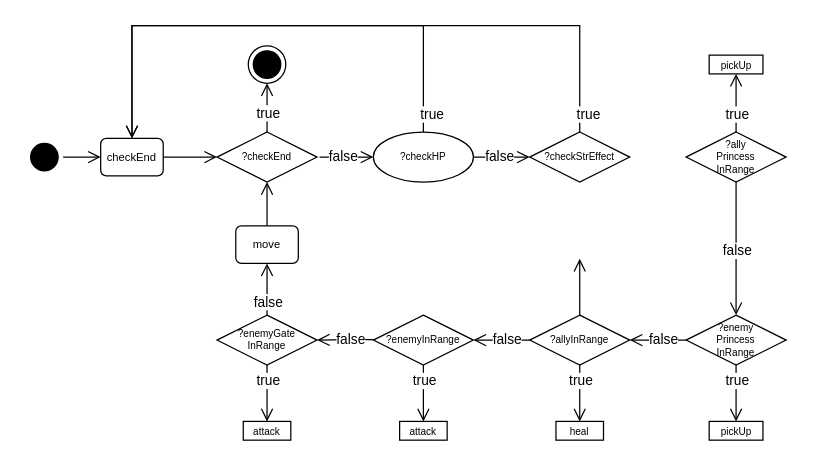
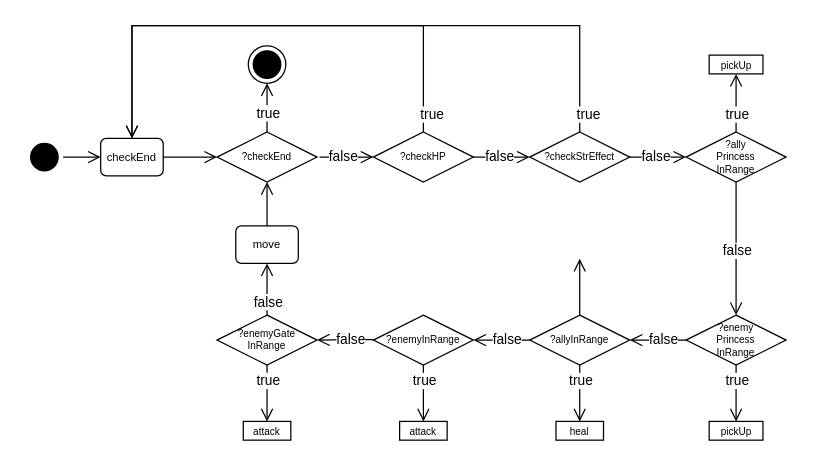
  <mxCell id="0" />
  <mxCell id="1" parent="0" />
  <mxCell id="2" value="" style="edgeStyle=elbowEdgeStyle;elbow=vertical;align=left;verticalAlign=bottom;endArrow=open;endSize=8;exitX=0.5;exitY=0;endFill=1;rounded=0;exitDx=0;exitDy=0;entryX=0.5;entryY=1;entryDx=0;entryDy=0;" parent="1" source="7" target="6" edge="1"><mxGeometry x="-1" relative="1" as="geometry"><mxPoint x="215" y="50" as="targetPoint" /><Array as="points" /><mxPoint x="360" y="180" as="sourcePoint" /></mxGeometry></mxCell>
  <mxCell id="3" value="true" style="edgeLabel;html=1;align=center;verticalAlign=middle;resizable=0;points=[];" parent="2" vertex="1" connectable="0"><mxGeometry x="0.267" relative="1" as="geometry"><mxPoint y="9" as="offset" /></mxGeometry></mxCell>
  <mxCell id="4" style="edgeStyle=orthogonalEdgeStyle;rounded=0;orthogonalLoop=1;jettySize=auto;html=1;exitX=1;exitY=0.5;exitDx=0;exitDy=0;strokeColor=none;" parent="1" source="5" target="8" edge="1"><mxGeometry relative="1" as="geometry" /></mxCell>
  <mxCell id="5" value="" style="ellipse;shape=startState;fillColor=#000000;strokeColor=#000000;" parent="1" vertex="1"><mxGeometry x="20" y="110" width="30" height="30" as="geometry" /></mxCell>
  <mxCell id="6" value="" style="ellipse;shape=endState;fillColor=#000000;strokeColor=#000000;" parent="1" vertex="1"><mxGeometry x="198" y="36" width="30" height="30" as="geometry" /></mxCell>
  <mxCell id="7" value="?checkEnd" style="rhombus;fontSize=8;" parent="1" vertex="1"><mxGeometry x="173" y="105" width="80" height="40" as="geometry" /></mxCell>
  <mxCell id="8" value="checkEnd" style="fontSize=9;verticalAlign=middle;horizontal=1;rounded=1;" parent="1" vertex="1"><mxGeometry x="80" y="110" width="50" height="30" as="geometry" /></mxCell>
  <mxCell id="9" value="" style="edgeStyle=elbowEdgeStyle;elbow=horizontal;align=left;verticalAlign=bottom;endArrow=open;endSize=8;exitX=1;exitY=0.5;endFill=1;rounded=0;exitDx=0;exitDy=0;entryX=0;entryY=0.5;entryDx=0;entryDy=0;" parent="1" source="5" target="8" edge="1"><mxGeometry x="-1" relative="1" as="geometry"><mxPoint x="-20" y="-50" as="targetPoint" /><Array as="points" /><mxPoint x="75" y="50" as="sourcePoint" /></mxGeometry></mxCell>
  <mxCell id="10" value="" style="edgeStyle=elbowEdgeStyle;elbow=horizontal;align=left;verticalAlign=bottom;endArrow=open;endSize=8;exitX=1;exitY=0.5;endFill=1;rounded=0;exitDx=0;exitDy=0;entryX=0;entryY=0.5;entryDx=0;entryDy=0;" parent="1" source="8" target="7" edge="1"><mxGeometry x="-1" relative="1" as="geometry"><mxPoint x="180" y="124.62" as="targetPoint" /><Array as="points" /><mxPoint x="140" y="124.62" as="sourcePoint" /></mxGeometry></mxCell>
  <mxCell id="11" value="" style="edgeStyle=elbowEdgeStyle;elbow=horizontal;align=left;verticalAlign=bottom;endArrow=open;endSize=8;exitX=0.5;exitY=0;endFill=1;rounded=0;exitDx=0;exitDy=0;entryX=0;entryY=0.5;entryDx=0;entryDy=0;" parent="1" target="13" edge="1"><mxGeometry x="-1" relative="1" as="geometry"><mxPoint x="255" y="70" as="targetPoint" /><Array as="points" /><mxPoint x="255" y="125" as="sourcePoint" /></mxGeometry></mxCell>
  <mxCell id="12" value="false" style="edgeLabel;html=1;align=center;verticalAlign=middle;resizable=0;points=[];" parent="11" vertex="1" connectable="0"><mxGeometry x="0.267" relative="1" as="geometry"><mxPoint x="-9" y="-1" as="offset" /></mxGeometry></mxCell>
- <mxCell id="13" value="?checkHP" style="ellipse;fontSize=8;" parent="1" vertex="1"><mxGeometry x="298" y="105" width="80" height="40" as="geometry" /></mxCell>
+ <mxCell id="13" value="?checkHP" style="rhombus;fontSize=8;" parent="1" vertex="1"><mxGeometry x="298" y="105" width="80" height="40" as="geometry" /></mxCell>
  <mxCell id="14" value="" style="edgeStyle=elbowEdgeStyle;elbow=vertical;align=left;verticalAlign=bottom;endArrow=open;endSize=8;exitX=0.5;exitY=0;endFill=1;rounded=0;exitDx=0;exitDy=0;entryX=0.5;entryY=0;entryDx=0;entryDy=0;" parent="1" source="13" target="8" edge="1"><mxGeometry x="-1" relative="1" as="geometry"><mxPoint x="338" y="66" as="targetPoint" /><Array as="points"><mxPoint x="220" y="20" /></Array><mxPoint x="338" y="105" as="sourcePoint" /></mxGeometry></mxCell>
  <mxCell id="15" value="true" style="edgeLabel;html=1;align=center;verticalAlign=middle;resizable=0;points=[];" parent="14" vertex="1" connectable="0"><mxGeometry x="0.267" relative="1" as="geometry"><mxPoint x="179" y="70" as="offset" /></mxGeometry></mxCell>
  <mxCell id="16" value="" style="edgeStyle=elbowEdgeStyle;elbow=horizontal;align=left;verticalAlign=bottom;endArrow=open;endSize=8;exitX=1;exitY=0.5;endFill=1;rounded=0;exitDx=0;exitDy=0;entryX=0;entryY=0.5;entryDx=0;entryDy=0;" parent="1" source="13" target="18" edge="1"><mxGeometry x="-1" relative="1" as="geometry"><mxPoint x="380" y="70" as="targetPoint" /><Array as="points" /><mxPoint x="380" y="125" as="sourcePoint" /></mxGeometry></mxCell>
  <mxCell id="17" value="false" style="edgeLabel;html=1;align=center;verticalAlign=middle;resizable=0;points=[];" parent="16" vertex="1" connectable="0"><mxGeometry x="0.267" relative="1" as="geometry"><mxPoint x="-9" y="-1" as="offset" /></mxGeometry></mxCell>
  <mxCell id="18" value="?checkStrEffect" style="rhombus;fontSize=8;" parent="1" vertex="1"><mxGeometry x="423" y="105" width="80" height="40" as="geometry" /></mxCell>
  <mxCell id="19" value="" style="edgeStyle=elbowEdgeStyle;elbow=vertical;align=left;verticalAlign=bottom;endArrow=open;endSize=8;exitX=0.5;exitY=0;endFill=1;rounded=0;exitDx=0;exitDy=0;entryX=0.5;entryY=0;entryDx=0;entryDy=0;" parent="1" source="18" target="8" edge="1"><mxGeometry x="-1" relative="1" as="geometry"><mxPoint x="210" y="100" as="targetPoint" /><Array as="points"><mxPoint x="345" y="20" /></Array><mxPoint x="463" y="105" as="sourcePoint" /></mxGeometry></mxCell>
  <mxCell id="20" value="true" style="edgeLabel;html=1;align=center;verticalAlign=middle;resizable=0;points=[];" parent="19" vertex="1" connectable="0"><mxGeometry x="0.267" relative="1" as="geometry"><mxPoint x="259" y="70" as="offset" /></mxGeometry></mxCell>
+ <mxCell id="21" value="" style="edgeStyle=elbowEdgeStyle;elbow=horizontal;align=left;verticalAlign=bottom;endArrow=open;endSize=8;exitX=1;exitY=0.5;endFill=1;rounded=0;exitDx=0;exitDy=0;entryX=0;entryY=0.5;entryDx=0;entryDy=0;" parent="1" source="18" target="23" edge="1"><mxGeometry x="-1" relative="1" as="geometry"><mxPoint x="505" y="70" as="targetPoint" /><Array as="points" /><mxPoint x="503" y="125" as="sourcePoint" /></mxGeometry></mxCell>
+ <mxCell id="22" value="false" style="edgeLabel;html=1;align=center;verticalAlign=middle;resizable=0;points=[];" parent="21" vertex="1" connectable="0"><mxGeometry x="0.267" relative="1" as="geometry"><mxPoint x="-9" y="-1" as="offset" /></mxGeometry></mxCell>
  <mxCell id="23" value="?ally&#10;Princess&#10;InRange" style="rhombus;fontSize=8;" parent="1" vertex="1"><mxGeometry x="548" y="105" width="80" height="40" as="geometry" /></mxCell>
  <mxCell id="24" value="" style="edgeStyle=elbowEdgeStyle;elbow=vertical;align=left;verticalAlign=bottom;endArrow=open;endSize=8;exitX=0.5;exitY=0;endFill=1;rounded=0;exitDx=0;exitDy=0;entryX=0.5;entryY=1;entryDx=0;entryDy=0;" parent="1" source="23" target="35" edge="1"><mxGeometry x="-1" relative="1" as="geometry"><mxPoint x="588" y="60" as="targetPoint" /><Array as="points" /><mxPoint x="588" y="105" as="sourcePoint" /></mxGeometry></mxCell>
  <mxCell id="25" value="true" style="edgeLabel;html=1;align=center;verticalAlign=middle;resizable=0;points=[];" parent="24" vertex="1" connectable="0"><mxGeometry x="0.267" relative="1" as="geometry"><mxPoint y="14" as="offset" /></mxGeometry></mxCell>
  <mxCell id="26" value="" style="edgeStyle=elbowEdgeStyle;elbow=horizontal;align=left;verticalAlign=bottom;endArrow=open;endSize=8;exitX=0.5;exitY=1;endFill=1;rounded=0;exitDx=0;exitDy=0;entryX=0.5;entryY=0;entryDx=0;entryDy=0;" parent="1" source="23" target="28" edge="1"><mxGeometry x="-1" relative="1" as="geometry"><mxPoint x="630" y="70" as="targetPoint" /><Array as="points"><mxPoint x="588" y="170" /></Array><mxPoint x="628" y="125" as="sourcePoint" /></mxGeometry></mxCell>
  <mxCell id="27" value="false" style="edgeLabel;html=1;align=center;verticalAlign=middle;resizable=0;points=[];" parent="26" vertex="1" connectable="0"><mxGeometry x="0.267" relative="1" as="geometry"><mxPoint y="-13" as="offset" /></mxGeometry></mxCell>
  <mxCell id="28" value="?enemy&#10;Princess&#10;InRange" style="rhombus;fontSize=8;" parent="1" vertex="1"><mxGeometry x="548" y="251.33" width="80" height="40" as="geometry" /></mxCell>
  <mxCell id="29" value="" style="edgeStyle=elbowEdgeStyle;elbow=vertical;align=left;verticalAlign=bottom;endArrow=open;endSize=8;exitX=0.5;exitY=1;endFill=1;rounded=0;exitDx=0;exitDy=0;entryX=0.5;entryY=0;entryDx=0;entryDy=0;" parent="1" source="28" target="31" edge="1"><mxGeometry x="-1" relative="1" as="geometry"><mxPoint x="588" y="206.33" as="targetPoint" /><Array as="points" /><mxPoint x="588" y="251.33" as="sourcePoint" /></mxGeometry></mxCell>
  <mxCell id="30" value="true" style="edgeLabel;html=1;align=center;verticalAlign=middle;resizable=0;points=[];" parent="29" vertex="1" connectable="0"><mxGeometry x="0.267" relative="1" as="geometry"><mxPoint y="-17" as="offset" /></mxGeometry></mxCell>
  <mxCell id="31" value="&lt;font style=&quot;font-size: 8px;&quot;&gt;pickUp&lt;/font&gt;" style="rounded=0;whiteSpace=wrap;html=1;" parent="1" vertex="1"><mxGeometry x="566.5" y="336.33" width="43" height="15" as="geometry" /></mxCell>
  <mxCell id="32" value="" style="edgeStyle=elbowEdgeStyle;elbow=horizontal;align=left;verticalAlign=bottom;endArrow=open;endSize=8;endFill=1;rounded=0;exitX=0;exitY=0.5;exitDx=0;exitDy=0;entryX=1;entryY=0.5;entryDx=0;entryDy=0;" parent="1" source="28" target="36" edge="1"><mxGeometry x="-1" relative="1" as="geometry"><mxPoint x="503" y="271.33" as="targetPoint" /><Array as="points" /><mxPoint x="550" y="301.33" as="sourcePoint" /></mxGeometry></mxCell>
  <mxCell id="33" value="false" style="edgeLabel;html=1;align=center;verticalAlign=middle;resizable=0;points=[];" parent="32" vertex="1" connectable="0"><mxGeometry x="0.267" relative="1" as="geometry"><mxPoint x="10" y="-1" as="offset" /></mxGeometry></mxCell>
  <mxCell id="34" value="" style="edgeStyle=elbowEdgeStyle;elbow=vertical;align=left;verticalAlign=bottom;endArrow=open;endSize=8;exitX=0.5;exitY=1;endFill=1;rounded=0;exitDx=0;exitDy=0;entryX=0.5;entryY=0;entryDx=0;entryDy=0;" parent="1" edge="1"><mxGeometry x="-1" relative="1" as="geometry"><mxPoint x="463" y="206.33" as="targetPoint" /><Array as="points" /><mxPoint x="463" y="291.33" as="sourcePoint" /></mxGeometry></mxCell>
  <mxCell id="35" value="&lt;font style=&quot;font-size: 8px;&quot;&gt;pickUp&lt;/font&gt;" style="rounded=0;whiteSpace=wrap;html=1;" parent="1" vertex="1"><mxGeometry x="566.5" y="43.5" width="43" height="15" as="geometry" /></mxCell>
  <mxCell id="36" value="?allyInRange" style="rhombus;fontSize=8;" parent="1" vertex="1"><mxGeometry x="423" y="251.33" width="80" height="40" as="geometry" /></mxCell>
  <mxCell id="37" value="" style="edgeStyle=elbowEdgeStyle;elbow=vertical;align=left;verticalAlign=bottom;endArrow=open;endSize=8;exitX=0.5;exitY=1;endFill=1;rounded=0;exitDx=0;exitDy=0;entryX=0.5;entryY=0;entryDx=0;entryDy=0;" parent="1" source="36" target="39" edge="1"><mxGeometry x="-1" relative="1" as="geometry"><mxPoint x="463" y="206.33" as="targetPoint" /><Array as="points" /><mxPoint x="463" y="291.33" as="sourcePoint" /></mxGeometry></mxCell>
  <mxCell id="38" value="true" style="edgeLabel;html=1;align=center;verticalAlign=middle;resizable=0;points=[];" parent="37" vertex="1" connectable="0"><mxGeometry x="0.267" relative="1" as="geometry"><mxPoint y="-17" as="offset" /></mxGeometry></mxCell>
  <mxCell id="39" value="&lt;font style=&quot;font-size: 8px;&quot;&gt;heal&lt;/font&gt;" style="rounded=0;whiteSpace=wrap;html=1;" parent="1" vertex="1"><mxGeometry x="444" y="336.33" width="38" height="15" as="geometry" /></mxCell>
  <mxCell id="40" value="" style="edgeStyle=elbowEdgeStyle;elbow=horizontal;align=left;verticalAlign=bottom;endArrow=open;endSize=8;endFill=1;rounded=0;entryX=1;entryY=0.5;entryDx=0;entryDy=0;exitX=0;exitY=0.5;exitDx=0;exitDy=0;" parent="1" source="36" target="42" edge="1"><mxGeometry x="-1" relative="1" as="geometry"><mxPoint x="375" y="271.33" as="targetPoint" /><Array as="points" /><mxPoint x="423" y="271.33" as="sourcePoint" /></mxGeometry></mxCell>
  <mxCell id="41" value="false" style="edgeLabel;html=1;align=center;verticalAlign=middle;resizable=0;points=[];" parent="40" vertex="1" connectable="0"><mxGeometry x="0.267" relative="1" as="geometry"><mxPoint x="10" y="-1" as="offset" /></mxGeometry></mxCell>
  <mxCell id="42" value="?enemyInRange" style="rhombus;fontSize=8;" parent="1" vertex="1"><mxGeometry x="298" y="251.33" width="80" height="40" as="geometry" /></mxCell>
  <mxCell id="43" value="" style="edgeStyle=elbowEdgeStyle;elbow=vertical;align=left;verticalAlign=bottom;endArrow=open;endSize=8;exitX=0.5;exitY=1;endFill=1;rounded=0;exitDx=0;exitDy=0;entryX=0.5;entryY=0;entryDx=0;entryDy=0;" parent="1" source="42" target="45" edge="1"><mxGeometry x="-1" relative="1" as="geometry"><mxPoint x="338" y="206.33" as="targetPoint" /><Array as="points" /><mxPoint x="338" y="291.33" as="sourcePoint" /></mxGeometry></mxCell>
  <mxCell id="44" value="true" style="edgeLabel;html=1;align=center;verticalAlign=middle;resizable=0;points=[];" parent="43" vertex="1" connectable="0"><mxGeometry x="0.267" relative="1" as="geometry"><mxPoint y="-17" as="offset" /></mxGeometry></mxCell>
  <mxCell id="45" value="&lt;font style=&quot;font-size: 8px;&quot;&gt;attack&lt;/font&gt;" style="rounded=0;whiteSpace=wrap;html=1;" parent="1" vertex="1"><mxGeometry x="319" y="336.33" width="38" height="15" as="geometry" /></mxCell>
  <mxCell id="46" value="move" style="fontSize=9;verticalAlign=middle;horizontal=1;rounded=1;" parent="1" vertex="1"><mxGeometry x="188" y="180" width="50" height="30" as="geometry" /></mxCell>
  <mxCell id="47" value="" style="edgeStyle=elbowEdgeStyle;elbow=horizontal;align=left;verticalAlign=bottom;endArrow=open;endSize=8;exitX=0.5;exitY=0;endFill=1;rounded=0;exitDx=0;exitDy=0;entryX=0.5;entryY=1;entryDx=0;entryDy=0;" parent="1" source="46" target="7" edge="1"><mxGeometry x="-1" relative="1" as="geometry"><mxPoint x="216" y="170" as="targetPoint" /><Array as="points" /><mxPoint x="173" y="170" as="sourcePoint" /></mxGeometry></mxCell>
  <mxCell id="48" value="" style="edgeStyle=elbowEdgeStyle;elbow=horizontal;align=left;verticalAlign=bottom;endArrow=open;endSize=8;endFill=1;rounded=0;entryX=1;entryY=0.5;entryDx=0;entryDy=0;exitX=0;exitY=0.5;exitDx=0;exitDy=0;" parent="1" target="50" edge="1"><mxGeometry x="-1" relative="1" as="geometry"><mxPoint x="250" y="271.33" as="targetPoint" /><Array as="points" /><mxPoint x="298" y="271" as="sourcePoint" /></mxGeometry></mxCell>
  <mxCell id="49" value="false" style="edgeLabel;html=1;align=center;verticalAlign=middle;resizable=0;points=[];" parent="48" vertex="1" connectable="0"><mxGeometry x="0.267" relative="1" as="geometry"><mxPoint x="10" y="-1" as="offset" /></mxGeometry></mxCell>
  <mxCell id="50" value="?enemyGate&#10;InRange" style="rhombus;fontSize=8;" parent="1" vertex="1"><mxGeometry x="173" y="251.33" width="80" height="40" as="geometry" /></mxCell>
  <mxCell id="51" value="" style="edgeStyle=elbowEdgeStyle;elbow=vertical;align=left;verticalAlign=bottom;endArrow=open;endSize=8;exitX=0.5;exitY=1;endFill=1;rounded=0;exitDx=0;exitDy=0;entryX=0.5;entryY=0;entryDx=0;entryDy=0;" parent="1" source="50" target="53" edge="1"><mxGeometry x="-1" relative="1" as="geometry"><mxPoint x="213" y="206.33" as="targetPoint" /><Array as="points" /><mxPoint x="213" y="291.33" as="sourcePoint" /></mxGeometry></mxCell>
  <mxCell id="52" value="true" style="edgeLabel;html=1;align=center;verticalAlign=middle;resizable=0;points=[];" parent="51" vertex="1" connectable="0"><mxGeometry x="0.267" relative="1" as="geometry"><mxPoint y="-17" as="offset" /></mxGeometry></mxCell>
  <mxCell id="53" value="&lt;font style=&quot;font-size: 8px;&quot;&gt;attack&lt;/font&gt;" style="rounded=0;whiteSpace=wrap;html=1;" parent="1" vertex="1"><mxGeometry x="194" y="336.33" width="38" height="15" as="geometry" /></mxCell>
  <mxCell id="54" value="" style="edgeStyle=elbowEdgeStyle;elbow=horizontal;align=left;verticalAlign=bottom;endArrow=open;endSize=8;endFill=1;rounded=0;entryX=0.5;entryY=1;entryDx=0;entryDy=0;exitX=0.5;exitY=0;exitDx=0;exitDy=0;" parent="1" source="50" target="46" edge="1"><mxGeometry x="-1" relative="1" as="geometry"><mxPoint x="15" y="281" as="targetPoint" /><Array as="points"><mxPoint x="213" y="230" /></Array><mxPoint x="58" y="281" as="sourcePoint" /></mxGeometry></mxCell>
  <mxCell id="55" value="false" style="edgeLabel;html=1;align=center;verticalAlign=middle;resizable=0;points=[];" parent="54" vertex="1" connectable="0"><mxGeometry x="0.267" relative="1" as="geometry"><mxPoint y="15" as="offset" /></mxGeometry></mxCell>
